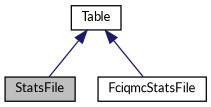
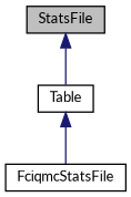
  digraph {
    fontname=Lato
    node [color=black fillcolor=white fontname=Lato fontsize=10 shape=record style=filled]
    edge [color=midnightblue dir=back fontname=Lato fontsize=10 labelfontname=Helvetica labelfontsize=10 style=solid]
    n1 [fillcolor=grey75 fontcolor=black height=0.2 label=StatsFile width=0.4]
    n2 [height=0.2 label=FciqmcStatsFile width=0.4]
    n3 [height=0.2 label=Table width=0.4]
-   n3 -> n1
+   n1 -> n3
    n3 -> n2
  }
